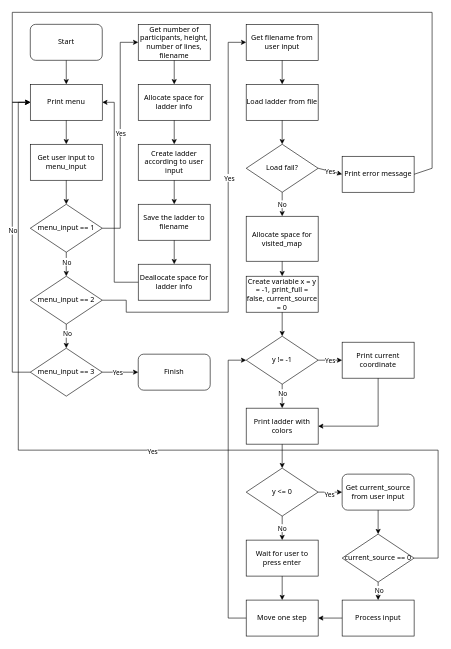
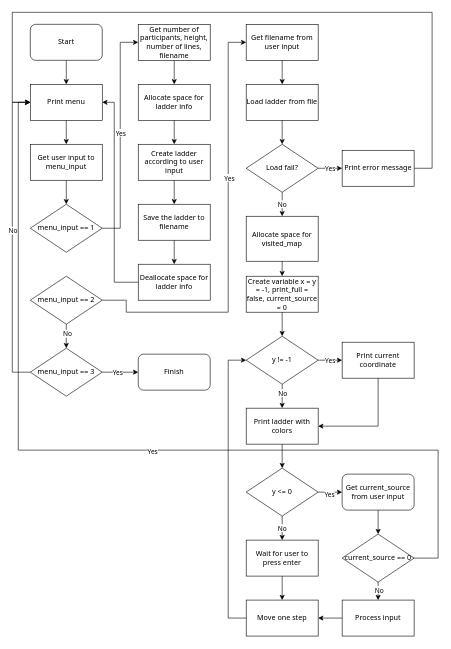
  <mxCell id="0" />
  <mxCell id="1" parent="0" />
  <mxCell id="2" value="Start" style="rounded=1;whiteSpace=wrap;html=1;fontFamily=Noto Sans;" vertex="1" parent="1"><mxGeometry x="50" y="40" width="120" height="60" as="geometry" /></mxCell>
  <mxCell id="3" value="Print menu" style="rounded=0;whiteSpace=wrap;html=1;fontFamily=Noto Sans;" vertex="1" parent="1"><mxGeometry x="50" y="140" width="120" height="60" as="geometry" /></mxCell>
  <mxCell id="4" value="Get user input to menu_input" style="rounded=0;whiteSpace=wrap;html=1;fontFamily=Noto Sans;" vertex="1" parent="1"><mxGeometry x="50" y="240" width="120" height="60" as="geometry" /></mxCell>
  <mxCell id="5" value="menu_input == 1" style="rhombus;whiteSpace=wrap;html=1;fontFamily=Noto Sans;" vertex="1" parent="1"><mxGeometry x="50" y="340" width="120" height="80" as="geometry" /></mxCell>
  <mxCell id="6" value="menu_input == 2" style="rhombus;whiteSpace=wrap;html=1;fontFamily=Noto Sans;" vertex="1" parent="1"><mxGeometry x="50" y="460" width="120" height="80" as="geometry" /></mxCell>
  <mxCell id="7" value="menu_input == 3" style="rhombus;whiteSpace=wrap;html=1;fontFamily=Noto Sans;" vertex="1" parent="1"><mxGeometry x="50" y="580" width="120" height="80" as="geometry" /></mxCell>
  <mxCell id="8" value="Get number of participants, height, number of lines, filename" style="rounded=0;whiteSpace=wrap;html=1;fontFamily=Noto Sans;" vertex="1" parent="1"><mxGeometry x="230" y="40" width="120" height="60" as="geometry" /></mxCell>
  <mxCell id="9" value="Allocate space for ladder info" style="rounded=0;whiteSpace=wrap;html=1;fontFamily=Noto Sans;" vertex="1" parent="1"><mxGeometry x="230" y="140" width="120" height="60" as="geometry" /></mxCell>
  <mxCell id="10" value="Create ladder according to user input" style="rounded=0;whiteSpace=wrap;html=1;fontFamily=Noto Sans;" vertex="1" parent="1"><mxGeometry x="230" y="240" width="120" height="60" as="geometry" /></mxCell>
  <mxCell id="11" value="Save the ladder to filename" style="rounded=0;whiteSpace=wrap;html=1;fontFamily=Noto Sans;" vertex="1" parent="1"><mxGeometry x="230" y="340" width="120" height="60" as="geometry" /></mxCell>
  <mxCell id="12" value="Deallocate space for ladder info" style="rounded=0;whiteSpace=wrap;html=1;fontFamily=Noto Sans;" vertex="1" parent="1"><mxGeometry x="230" y="440" width="120" height="60" as="geometry" /></mxCell>
  <mxCell id="13" value="Get filename from user input" style="rounded=0;whiteSpace=wrap;html=1;fontFamily=Noto Sans;" vertex="1" parent="1"><mxGeometry x="410" y="40" width="120" height="60" as="geometry" /></mxCell>
  <mxCell id="14" value="Load ladder from file" style="rounded=0;whiteSpace=wrap;html=1;fontFamily=Noto Sans;" vertex="1" parent="1"><mxGeometry x="410" y="140" width="120" height="60" as="geometry" /></mxCell>
  <mxCell id="15" value="Load fail?" style="rhombus;whiteSpace=wrap;html=1;fontFamily=Noto Sans;" vertex="1" parent="1"><mxGeometry x="410" y="240" width="120" height="80" as="geometry" /></mxCell>
- <mxCell id="16" value="Print error message" style="rounded=0;whiteSpace=wrap;html=1;fontFamily=Noto Sans;" vertex="1" parent="1"><mxGeometry x="570" y="260" width="120" height="60" as="geometry" /></mxCell>
+ <mxCell id="16" value="Print error message" style="rounded=0;whiteSpace=wrap;html=1;fontFamily=Noto Sans;" vertex="1" parent="1"><mxGeometry x="570" y="250" width="120" height="60" as="geometry" /></mxCell>
  <mxCell id="17" value="Allocate space for visited_map" style="rounded=0;whiteSpace=wrap;html=1;fontFamily=Noto Sans;" vertex="1" parent="1"><mxGeometry x="410" y="360" width="120" height="75" as="geometry" /></mxCell>
  <mxCell id="18" value="Create variable x = y = -1, print_full = false, current_source = 0" style="rounded=0;whiteSpace=wrap;html=1;fontFamily=Noto Sans;" vertex="1" parent="1"><mxGeometry x="410" y="460" width="120" height="60" as="geometry" /></mxCell>
  <mxCell id="19" value="y != -1" style="rhombus;whiteSpace=wrap;html=1;fontFamily=Noto Sans;" vertex="1" parent="1"><mxGeometry x="410" y="560" width="120" height="80" as="geometry" /></mxCell>
  <mxCell id="20" value="Print current coordinate" style="rounded=0;whiteSpace=wrap;html=1;fontFamily=Noto Sans;" vertex="1" parent="1"><mxGeometry x="570" y="570" width="120" height="60" as="geometry" /></mxCell>
  <mxCell id="21" value="Print ladder with colors" style="rounded=0;whiteSpace=wrap;html=1;fontFamily=Noto Sans;" vertex="1" parent="1"><mxGeometry x="410" y="680" width="120" height="60" as="geometry" /></mxCell>
  <mxCell id="22" value="y &amp;lt;= 0" style="rhombus;whiteSpace=wrap;html=1;fontFamily=Noto Sans;" vertex="1" parent="1"><mxGeometry x="410" y="780" width="120" height="80" as="geometry" /></mxCell>
  <mxCell id="23" value="Get current_source from user input" style="whiteSpace=wrap;html=1;fontFamily=Noto Sans;rounded=1;" vertex="1" parent="1"><mxGeometry x="570" y="790" width="120" height="60" as="geometry" /></mxCell>
  <mxCell id="24" value="Wait for user to press enter" style="rounded=0;whiteSpace=wrap;html=1;fontFamily=Noto Sans;" vertex="1" parent="1"><mxGeometry x="410" y="900" width="120" height="60" as="geometry" /></mxCell>
  <mxCell id="25" value="Move one step" style="rounded=0;whiteSpace=wrap;html=1;fontFamily=Noto Sans;" vertex="1" parent="1"><mxGeometry x="410" y="1000" width="120" height="60" as="geometry" /></mxCell>
  <mxCell id="26" value="" style="endArrow=classic;html=1;rounded=0;fontFamily=Noto Sans;exitX=0.5;exitY=1;exitDx=0;exitDy=0;entryX=0.5;entryY=0;entryDx=0;entryDy=0;" edge="1" parent="1" source="2" target="3"><mxGeometry width="50" height="50" relative="1" as="geometry"><mxPoint x="120" y="80" as="sourcePoint" /><mxPoint x="170" y="30" as="targetPoint" /></mxGeometry></mxCell>
  <mxCell id="27" value="Finish" style="rounded=1;whiteSpace=wrap;html=1;fontFamily=Noto Sans;" vertex="1" parent="1"><mxGeometry x="230" y="590" width="120" height="60" as="geometry" /></mxCell>
  <mxCell id="28" value="" style="endArrow=classic;html=1;rounded=0;fontFamily=Noto Sans;exitX=0.5;exitY=1;exitDx=0;exitDy=0;entryX=0.5;entryY=0;entryDx=0;entryDy=0;" edge="1" parent="1" source="3" target="4"><mxGeometry width="50" height="50" relative="1" as="geometry"><mxPoint x="110" y="150" as="sourcePoint" /><mxPoint x="160" y="100" as="targetPoint" /></mxGeometry></mxCell>
  <mxCell id="29" value="" style="endArrow=classic;html=1;rounded=0;fontFamily=Noto Sans;exitX=0.5;exitY=1;exitDx=0;exitDy=0;entryX=0.5;entryY=0;entryDx=0;entryDy=0;" edge="1" parent="1" source="4" target="5"><mxGeometry width="50" height="50" relative="1" as="geometry"><mxPoint x="110" y="400" as="sourcePoint" /><mxPoint x="160" y="350" as="targetPoint" /></mxGeometry></mxCell>
- <mxCell id="30" value="" style="endArrow=classic;html=1;rounded=0;fontFamily=Noto Sans;exitX=0.5;exitY=1;exitDx=0;exitDy=0;entryX=0.5;entryY=0;entryDx=0;entryDy=0;" edge="1" parent="1" source="5" target="6"><mxGeometry width="50" height="50" relative="1" as="geometry"><mxPoint x="110" y="400" as="sourcePoint" /><mxPoint x="160" y="350" as="targetPoint" /></mxGeometry></mxCell>
- <mxCell id="31" value="No" style="edgeLabel;html=1;align=center;verticalAlign=middle;resizable=0;points=[];fontFamily=Noto Sans;" vertex="1" connectable="0" parent="30"><mxGeometry x="-0.233" relative="1" as="geometry"><mxPoint as="offset" /></mxGeometry></mxCell>
  <mxCell id="32" value="" style="endArrow=classic;html=1;rounded=0;fontFamily=Noto Sans;exitX=0.5;exitY=1;exitDx=0;exitDy=0;entryX=0.5;entryY=0;entryDx=0;entryDy=0;" edge="1" parent="1" source="6" target="7"><mxGeometry width="50" height="50" relative="1" as="geometry"><mxPoint x="110" y="600" as="sourcePoint" /><mxPoint x="160" y="550" as="targetPoint" /></mxGeometry></mxCell>
  <mxCell id="33" value="No" style="edgeLabel;html=1;align=center;verticalAlign=middle;resizable=0;points=[];fontFamily=Noto Sans;" vertex="1" connectable="0" parent="32"><mxGeometry x="-0.233" y="1" relative="1" as="geometry"><mxPoint as="offset" /></mxGeometry></mxCell>
  <mxCell id="34" value="" style="endArrow=classic;html=1;rounded=0;fontFamily=Noto Sans;exitX=1;exitY=0.5;exitDx=0;exitDy=0;entryX=0;entryY=0.5;entryDx=0;entryDy=0;" edge="1" parent="1" source="7" target="27"><mxGeometry width="50" height="50" relative="1" as="geometry"><mxPoint x="110" y="600" as="sourcePoint" /><mxPoint x="160" y="550" as="targetPoint" /></mxGeometry></mxCell>
  <mxCell id="35" value="Yes" style="edgeLabel;html=1;align=center;verticalAlign=middle;resizable=0;points=[];fontFamily=Noto Sans;" vertex="1" connectable="0" parent="34"><mxGeometry x="-0.183" relative="1" as="geometry"><mxPoint as="offset" /></mxGeometry></mxCell>
  <mxCell id="36" value="" style="endArrow=classic;html=1;rounded=0;fontFamily=Noto Sans;exitX=1;exitY=0.5;exitDx=0;exitDy=0;entryX=0;entryY=0.5;entryDx=0;entryDy=0;" edge="1" parent="1" source="5" target="8"><mxGeometry width="50" height="50" relative="1" as="geometry"><mxPoint x="80" y="200" as="sourcePoint" /><mxPoint x="130" y="150" as="targetPoint" /><Array as="points"><mxPoint x="200" y="380" /><mxPoint x="200" y="70" /></Array></mxGeometry></mxCell>
  <mxCell id="37" value="Yes" style="edgeLabel;html=1;align=center;verticalAlign=middle;resizable=0;points=[];fontFamily=Noto Sans;" vertex="1" connectable="0" parent="36"><mxGeometry x="0.025" relative="1" as="geometry"><mxPoint as="offset" /></mxGeometry></mxCell>
  <mxCell id="38" value="" style="endArrow=classic;html=1;rounded=0;fontFamily=Noto Sans;entryX=1;entryY=0.5;entryDx=0;entryDy=0;exitX=0;exitY=0.5;exitDx=0;exitDy=0;" edge="1" parent="1" source="12" target="3"><mxGeometry width="50" height="50" relative="1" as="geometry"><mxPoint x="90" y="350" as="sourcePoint" /><mxPoint x="140" y="300" as="targetPoint" /><Array as="points"><mxPoint x="190" y="470" /><mxPoint x="190" y="170" /></Array></mxGeometry></mxCell>
  <mxCell id="39" value="" style="endArrow=classic;html=1;rounded=0;fontFamily=Noto Sans;exitX=0.5;exitY=1;exitDx=0;exitDy=0;entryX=0.5;entryY=0;entryDx=0;entryDy=0;" edge="1" parent="1" source="8" target="9"><mxGeometry width="50" height="50" relative="1" as="geometry"><mxPoint x="150" y="300" as="sourcePoint" /><mxPoint x="200" y="250" as="targetPoint" /></mxGeometry></mxCell>
  <mxCell id="40" value="" style="endArrow=classic;html=1;rounded=0;fontFamily=Noto Sans;exitX=0.5;exitY=1;exitDx=0;exitDy=0;entryX=0.5;entryY=0;entryDx=0;entryDy=0;" edge="1" parent="1" source="9" target="10"><mxGeometry width="50" height="50" relative="1" as="geometry"><mxPoint x="150" y="300" as="sourcePoint" /><mxPoint x="200" y="250" as="targetPoint" /></mxGeometry></mxCell>
  <mxCell id="41" value="" style="endArrow=classic;html=1;rounded=0;fontFamily=Noto Sans;exitX=0.5;exitY=1;exitDx=0;exitDy=0;entryX=0.5;entryY=0;entryDx=0;entryDy=0;" edge="1" parent="1" source="10" target="11"><mxGeometry width="50" height="50" relative="1" as="geometry"><mxPoint x="150" y="300" as="sourcePoint" /><mxPoint x="200" y="250" as="targetPoint" /></mxGeometry></mxCell>
  <mxCell id="42" value="" style="endArrow=classic;html=1;rounded=0;fontFamily=Noto Sans;exitX=0.5;exitY=1;exitDx=0;exitDy=0;entryX=0.5;entryY=0;entryDx=0;entryDy=0;" edge="1" parent="1" source="11" target="12"><mxGeometry width="50" height="50" relative="1" as="geometry"><mxPoint x="360" y="440" as="sourcePoint" /><mxPoint x="410" y="390" as="targetPoint" /></mxGeometry></mxCell>
  <mxCell id="43" value="" style="endArrow=classic;html=1;rounded=0;fontFamily=Noto Sans;exitX=1;exitY=0.5;exitDx=0;exitDy=0;entryX=0;entryY=0.5;entryDx=0;entryDy=0;" edge="1" parent="1" source="6" target="13"><mxGeometry width="50" height="50" relative="1" as="geometry"><mxPoint x="340" y="370" as="sourcePoint" /><mxPoint x="390" y="320" as="targetPoint" /><Array as="points"><mxPoint x="210" y="500" /><mxPoint x="210" y="520" /><mxPoint x="380" y="520" /><mxPoint x="380" y="70" /></Array></mxGeometry></mxCell>
  <mxCell id="44" value="Yes" style="edgeLabel;html=1;align=center;verticalAlign=middle;resizable=0;points=[];fontFamily=Noto Sans;" vertex="1" connectable="0" parent="43"><mxGeometry x="0.281" y="-1" relative="1" as="geometry"><mxPoint as="offset" /></mxGeometry></mxCell>
  <mxCell id="45" value="" style="endArrow=classic;html=1;rounded=0;fontFamily=Noto Sans;exitX=0.5;exitY=1;exitDx=0;exitDy=0;entryX=0.5;entryY=0;entryDx=0;entryDy=0;" edge="1" parent="1" source="13" target="14"><mxGeometry width="50" height="50" relative="1" as="geometry"><mxPoint x="410" y="210" as="sourcePoint" /><mxPoint x="460" y="160" as="targetPoint" /></mxGeometry></mxCell>
  <mxCell id="46" value="" style="endArrow=classic;html=1;rounded=0;fontFamily=Noto Sans;entryX=0.5;entryY=0;entryDx=0;entryDy=0;exitX=0.5;exitY=1;exitDx=0;exitDy=0;" edge="1" parent="1" source="14" target="15"><mxGeometry width="50" height="50" relative="1" as="geometry"><mxPoint x="410" y="320" as="sourcePoint" /><mxPoint x="460" y="270" as="targetPoint" /></mxGeometry></mxCell>
  <mxCell id="47" value="Yes" style="endArrow=classic;html=1;rounded=0;fontFamily=Noto Sans;entryX=0;entryY=0.5;entryDx=0;entryDy=0;exitX=1;exitY=0.5;exitDx=0;exitDy=0;" edge="1" parent="1" source="15" target="16"><mxGeometry width="50" height="50" relative="1" as="geometry"><mxPoint x="410" y="360" as="sourcePoint" /><mxPoint x="460" y="310" as="targetPoint" /></mxGeometry></mxCell>
  <mxCell id="48" value="No" style="endArrow=classic;html=1;rounded=0;fontFamily=Noto Sans;exitX=0.5;exitY=1;exitDx=0;exitDy=0;entryX=0.5;entryY=0;entryDx=0;entryDy=0;" edge="1" parent="1" source="15" target="17"><mxGeometry width="50" height="50" relative="1" as="geometry"><mxPoint x="410" y="440" as="sourcePoint" /><mxPoint x="460" y="390" as="targetPoint" /></mxGeometry></mxCell>
  <mxCell id="49" value="" style="endArrow=classic;html=1;rounded=0;fontFamily=Noto Sans;exitX=0.5;exitY=1;exitDx=0;exitDy=0;entryX=0.5;entryY=0;entryDx=0;entryDy=0;" edge="1" parent="1" source="17" target="18"><mxGeometry width="50" height="50" relative="1" as="geometry"><mxPoint x="410" y="490" as="sourcePoint" /><mxPoint x="460" y="440" as="targetPoint" /></mxGeometry></mxCell>
  <mxCell id="50" value="" style="endArrow=classic;html=1;rounded=0;fontFamily=Noto Sans;entryX=0.5;entryY=0;entryDx=0;entryDy=0;exitX=0.5;exitY=1;exitDx=0;exitDy=0;" edge="1" parent="1" source="18" target="19"><mxGeometry width="50" height="50" relative="1" as="geometry"><mxPoint x="410" y="650" as="sourcePoint" /><mxPoint x="460" y="600" as="targetPoint" /></mxGeometry></mxCell>
  <mxCell id="51" value="" style="endArrow=classic;html=1;rounded=0;fontFamily=Noto Sans;entryX=0.5;entryY=0;entryDx=0;entryDy=0;exitX=0.5;exitY=1;exitDx=0;exitDy=0;" edge="1" parent="1" source="19" target="21"><mxGeometry width="50" height="50" relative="1" as="geometry"><mxPoint x="410" y="740" as="sourcePoint" /><mxPoint x="460" y="690" as="targetPoint" /></mxGeometry></mxCell>
  <mxCell id="52" value="No" style="edgeLabel;html=1;align=center;verticalAlign=middle;resizable=0;points=[];fontFamily=Noto Sans;" vertex="1" connectable="0" parent="51"><mxGeometry x="-0.317" relative="1" as="geometry"><mxPoint as="offset" /></mxGeometry></mxCell>
  <mxCell id="53" value="Yes" style="endArrow=classic;html=1;rounded=0;fontFamily=Noto Sans;entryX=0;entryY=0.5;entryDx=0;entryDy=0;exitX=1;exitY=0.5;exitDx=0;exitDy=0;" edge="1" parent="1" source="19" target="20"><mxGeometry width="50" height="50" relative="1" as="geometry"><mxPoint x="410" y="730" as="sourcePoint" /><mxPoint x="460" y="680" as="targetPoint" /></mxGeometry></mxCell>
  <mxCell id="54" value="" style="endArrow=classic;html=1;rounded=0;fontFamily=Noto Sans;entryX=1;entryY=0.5;entryDx=0;entryDy=0;exitX=0.5;exitY=1;exitDx=0;exitDy=0;" edge="1" parent="1" source="20" target="21"><mxGeometry width="50" height="50" relative="1" as="geometry"><mxPoint x="410" y="730" as="sourcePoint" /><mxPoint x="460" y="680" as="targetPoint" /><Array as="points"><mxPoint x="630" y="710" /></Array></mxGeometry></mxCell>
  <mxCell id="55" value="" style="endArrow=classic;html=1;rounded=0;fontFamily=Noto Sans;entryX=0.5;entryY=0;entryDx=0;entryDy=0;exitX=0.5;exitY=1;exitDx=0;exitDy=0;" edge="1" parent="1" source="21" target="22"><mxGeometry width="50" height="50" relative="1" as="geometry"><mxPoint x="410" y="790" as="sourcePoint" /><mxPoint x="460" y="740" as="targetPoint" /></mxGeometry></mxCell>
  <mxCell id="56" value="" style="endArrow=classic;html=1;rounded=0;fontFamily=Noto Sans;entryX=0;entryY=0.5;entryDx=0;entryDy=0;exitX=1;exitY=0.5;exitDx=0;exitDy=0;" edge="1" parent="1" source="22" target="23"><mxGeometry width="50" height="50" relative="1" as="geometry"><mxPoint x="410" y="790" as="sourcePoint" /><mxPoint x="460" y="740" as="targetPoint" /></mxGeometry></mxCell>
  <mxCell id="57" value="Yes" style="edgeLabel;html=1;align=center;verticalAlign=middle;resizable=0;points=[];fontFamily=Noto Sans;" vertex="1" connectable="0" parent="56"><mxGeometry x="-0.117" y="-2" relative="1" as="geometry"><mxPoint as="offset" /></mxGeometry></mxCell>
  <mxCell id="58" value="No" style="endArrow=classic;html=1;rounded=0;fontFamily=Noto Sans;entryX=0.5;entryY=0;entryDx=0;entryDy=0;exitX=0.5;exitY=1;exitDx=0;exitDy=0;" edge="1" parent="1" source="22" target="24"><mxGeometry width="50" height="50" relative="1" as="geometry"><mxPoint x="410" y="790" as="sourcePoint" /><mxPoint x="460" y="740" as="targetPoint" /></mxGeometry></mxCell>
  <mxCell id="59" value="" style="endArrow=classic;html=1;rounded=0;fontFamily=Noto Sans;entryX=0.5;entryY=0;entryDx=0;entryDy=0;exitX=0.5;exitY=1;exitDx=0;exitDy=0;" edge="1" parent="1" source="24" target="25"><mxGeometry width="50" height="50" relative="1" as="geometry"><mxPoint x="410" y="1000" as="sourcePoint" /><mxPoint x="460" y="950" as="targetPoint" /></mxGeometry></mxCell>
  <mxCell id="60" value="" style="endArrow=classic;html=1;rounded=0;fontFamily=Noto Sans;exitX=0;exitY=0.5;exitDx=0;exitDy=0;entryX=0;entryY=0.5;entryDx=0;entryDy=0;" edge="1" parent="1" source="25" target="19"><mxGeometry width="50" height="50" relative="1" as="geometry"><mxPoint x="70" y="700" as="sourcePoint" /><mxPoint x="120" y="650" as="targetPoint" /><Array as="points"><mxPoint x="380" y="1030" /><mxPoint x="380" y="600" /></Array></mxGeometry></mxCell>
  <mxCell id="61" value="" style="endArrow=classic;html=1;rounded=0;fontFamily=Noto Sans;exitX=1;exitY=0.5;exitDx=0;exitDy=0;entryX=0;entryY=0.5;entryDx=0;entryDy=0;" edge="1" parent="1" source="16" target="3"><mxGeometry width="50" height="50" relative="1" as="geometry"><mxPoint x="280" y="340" as="sourcePoint" /><mxPoint x="330" y="290" as="targetPoint" /><Array as="points"><mxPoint x="720" y="280" /><mxPoint x="720" y="20" /><mxPoint x="20" y="20" /><mxPoint x="20" y="170" /></Array></mxGeometry></mxCell>
  <mxCell id="62" value="" style="endArrow=classic;html=1;rounded=0;fontFamily=Noto Sans;exitX=0;exitY=0.5;exitDx=0;exitDy=0;entryX=0;entryY=0.5;entryDx=0;entryDy=0;" edge="1" parent="1" source="7" target="3"><mxGeometry width="50" height="50" relative="1" as="geometry"><mxPoint x="280" y="370" as="sourcePoint" /><mxPoint x="330" y="320" as="targetPoint" /><Array as="points"><mxPoint x="20" y="620" /><mxPoint x="20" y="170" /></Array></mxGeometry></mxCell>
  <mxCell id="63" value="No" style="edgeLabel;html=1;align=center;verticalAlign=middle;resizable=0;points=[];fontFamily=Noto Sans;" vertex="1" connectable="0" parent="62"><mxGeometry x="0.047" relative="1" as="geometry"><mxPoint as="offset" /></mxGeometry></mxCell>
  <mxCell id="64" value="current_source == 0" style="rhombus;whiteSpace=wrap;html=1;fontFamily=Noto Sans;" vertex="1" parent="1"><mxGeometry x="570" y="890" width="120" height="80" as="geometry" /></mxCell>
  <mxCell id="65" value="Process input" style="rounded=0;whiteSpace=wrap;html=1;fontFamily=Noto Sans;" vertex="1" parent="1"><mxGeometry x="570" y="1000" width="120" height="60" as="geometry" /></mxCell>
  <mxCell id="66" value="" style="endArrow=classic;html=1;rounded=0;fontFamily=Noto Sans;exitX=0.5;exitY=1;exitDx=0;exitDy=0;entryX=0.5;entryY=0;entryDx=0;entryDy=0;" edge="1" parent="1" source="23" target="64"><mxGeometry width="50" height="50" relative="1" as="geometry"><mxPoint x="450" y="950" as="sourcePoint" /><mxPoint x="500" y="900" as="targetPoint" /></mxGeometry></mxCell>
  <mxCell id="67" value="" style="endArrow=classic;html=1;rounded=0;fontFamily=Noto Sans;entryX=0.5;entryY=0;entryDx=0;entryDy=0;exitX=0.5;exitY=1;exitDx=0;exitDy=0;" edge="1" parent="1" source="64" target="65"><mxGeometry width="50" height="50" relative="1" as="geometry"><mxPoint x="450" y="950" as="sourcePoint" /><mxPoint x="500" y="900" as="targetPoint" /></mxGeometry></mxCell>
  <mxCell id="68" value="No" style="edgeLabel;html=1;align=center;verticalAlign=middle;resizable=0;points=[];fontFamily=Noto Sans;" vertex="1" connectable="0" parent="67"><mxGeometry x="-0.169" y="1" relative="1" as="geometry"><mxPoint as="offset" /></mxGeometry></mxCell>
  <mxCell id="69" value="" style="endArrow=classic;html=1;rounded=0;fontFamily=Noto Sans;exitX=0;exitY=0.5;exitDx=0;exitDy=0;entryX=1;entryY=0.5;entryDx=0;entryDy=0;" edge="1" parent="1" source="65" target="25"><mxGeometry width="50" height="50" relative="1" as="geometry"><mxPoint x="450" y="950" as="sourcePoint" /><mxPoint x="500" y="900" as="targetPoint" /></mxGeometry></mxCell>
  <mxCell id="70" value="" style="endArrow=classic;html=1;rounded=0;fontFamily=Noto Sans;exitX=1;exitY=0.5;exitDx=0;exitDy=0;entryX=0;entryY=0.5;entryDx=0;entryDy=0;" edge="1" parent="1" source="64" target="3"><mxGeometry width="50" height="50" relative="1" as="geometry"><mxPoint x="300" y="640" as="sourcePoint" /><mxPoint x="30" y="260" as="targetPoint" /><Array as="points"><mxPoint x="730" y="930" /><mxPoint x="730" y="750" /><mxPoint x="30" y="750" /><mxPoint x="30" y="170" /></Array></mxGeometry></mxCell>
  <mxCell id="71" value="Yes" style="edgeLabel;html=1;align=center;verticalAlign=middle;resizable=0;points=[];fontFamily=Noto Sans;" vertex="1" connectable="0" parent="70"><mxGeometry x="-0.083" y="1" relative="1" as="geometry"><mxPoint as="offset" /></mxGeometry></mxCell>
